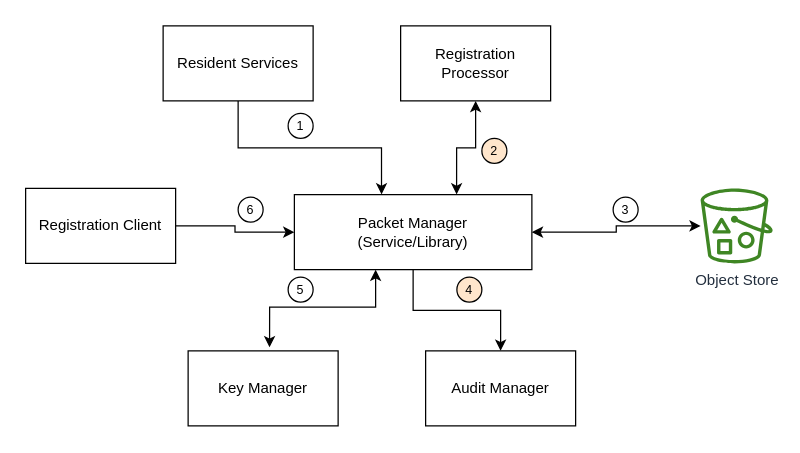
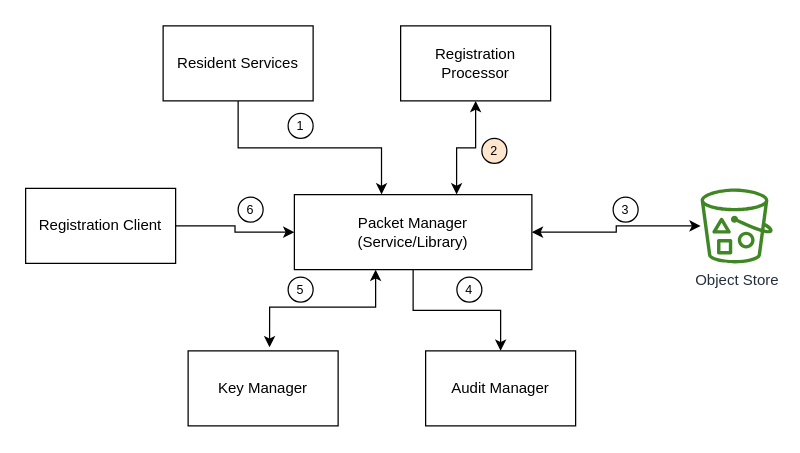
  <mxCell id="0" />
  <mxCell id="1" parent="0" />
  <mxCell id="2" style="edgeStyle=orthogonalEdgeStyle;rounded=0;orthogonalLoop=1;jettySize=auto;html=1;entryX=0.5;entryY=0;entryDx=0;entryDy=0;" edge="1" parent="1" source="5" target="12"><mxGeometry relative="1" as="geometry" /></mxCell>
  <mxCell id="3" style="edgeStyle=orthogonalEdgeStyle;rounded=0;orthogonalLoop=1;jettySize=auto;html=1;entryX=0.543;entryY=-0.047;entryDx=0;entryDy=0;entryPerimeter=0;startArrow=classic;startFill=1;" edge="1" parent="1" source="5" target="13"><mxGeometry relative="1" as="geometry"><Array as="points"><mxPoint x="300" y="245" /><mxPoint x="215" y="245" /></Array></mxGeometry></mxCell>
  <mxCell id="4" style="edgeStyle=orthogonalEdgeStyle;rounded=0;orthogonalLoop=1;jettySize=auto;html=1;exitX=1;exitY=0.5;exitDx=0;exitDy=0;startArrow=classic;startFill=1;" edge="1" parent="1" source="5" target="14"><mxGeometry relative="1" as="geometry" /></mxCell>
  <mxCell id="5" value="Packet Manager&lt;br&gt;(Service/Library)" style="rounded=0;whiteSpace=wrap;html=1;" vertex="1" parent="1"><mxGeometry x="235" y="155" width="190" height="60" as="geometry" /></mxCell>
  <mxCell id="6" style="edgeStyle=orthogonalEdgeStyle;rounded=0;orthogonalLoop=1;jettySize=auto;html=1;entryX=0.683;entryY=-0.003;entryDx=0;entryDy=0;entryPerimeter=0;startArrow=classic;startFill=1;" edge="1" parent="1" source="7" target="5"><mxGeometry relative="1" as="geometry" /></mxCell>
  <mxCell id="7" value="Registration Processor" style="rounded=0;whiteSpace=wrap;html=1;" vertex="1" parent="1"><mxGeometry x="320" y="20" width="120" height="60" as="geometry" /></mxCell>
  <mxCell id="8" style="edgeStyle=orthogonalEdgeStyle;rounded=0;orthogonalLoop=1;jettySize=auto;html=1;exitX=1;exitY=0.5;exitDx=0;exitDy=0;" edge="1" parent="1" source="9" target="5"><mxGeometry relative="1" as="geometry" /></mxCell>
  <mxCell id="9" value="Registration Client" style="rounded=0;whiteSpace=wrap;html=1;" vertex="1" parent="1"><mxGeometry x="20" y="150" width="120" height="60" as="geometry" /></mxCell>
  <mxCell id="10" style="edgeStyle=orthogonalEdgeStyle;rounded=0;orthogonalLoop=1;jettySize=auto;html=1;exitX=0.5;exitY=1;exitDx=0;exitDy=0;entryX=0.367;entryY=-0.003;entryDx=0;entryDy=0;entryPerimeter=0;" edge="1" parent="1" source="11" target="5"><mxGeometry relative="1" as="geometry" /></mxCell>
  <mxCell id="11" value="Resident Services" style="rounded=0;whiteSpace=wrap;html=1;" vertex="1" parent="1"><mxGeometry x="130" y="20" width="120" height="60" as="geometry" /></mxCell>
  <mxCell id="12" value="Audit Manager" style="rounded=0;whiteSpace=wrap;html=1;" vertex="1" parent="1"><mxGeometry x="340" y="280" width="120" height="60" as="geometry" /></mxCell>
  <mxCell id="13" value="Key Manager" style="rounded=0;whiteSpace=wrap;html=1;" vertex="1" parent="1"><mxGeometry x="150" y="280" width="120" height="60" as="geometry" /></mxCell>
  <mxCell id="14" value="Object Store" style="sketch=0;outlineConnect=0;fontColor=#232F3E;gradientColor=none;fillColor=#3F8624;strokeColor=none;dashed=0;verticalLabelPosition=bottom;verticalAlign=top;align=center;html=1;fontSize=12;fontStyle=0;aspect=fixed;pointerEvents=1;shape=mxgraph.aws4.bucket_with_objects;" vertex="1" parent="1"><mxGeometry x="560" y="150" width="57.69" height="60" as="geometry" /></mxCell>
  <mxCell id="15" value="&lt;font style=&quot;font-size: 10px&quot;&gt;1&lt;/font&gt;" style="ellipse;whiteSpace=wrap;html=1;aspect=fixed;" vertex="1" parent="1"><mxGeometry x="230" y="90" width="20" height="20" as="geometry" /></mxCell>
  <mxCell id="16" value="&lt;font style=&quot;font-size: 10px&quot;&gt;2&lt;/font&gt;" style="ellipse;whiteSpace=wrap;html=1;aspect=fixed;fillColor=#ffe6cc;" vertex="1" parent="1"><mxGeometry x="385" y="110" width="20" height="20" as="geometry" /></mxCell>
  <mxCell id="17" value="&lt;font style=&quot;font-size: 10px&quot;&gt;3&lt;/font&gt;" style="ellipse;whiteSpace=wrap;html=1;aspect=fixed;" vertex="1" parent="1"><mxGeometry x="490" y="157" width="20" height="20" as="geometry" /></mxCell>
- <mxCell id="18" value="&lt;font style=&quot;font-size: 10px&quot;&gt;4&lt;/font&gt;" style="ellipse;whiteSpace=wrap;html=1;aspect=fixed;fillColor=#ffe6cc;" vertex="1" parent="1"><mxGeometry x="365" y="221" width="20" height="20" as="geometry" /></mxCell>
+ <mxCell id="18" value="&lt;font style=&quot;font-size: 10px&quot;&gt;4&lt;/font&gt;" style="ellipse;whiteSpace=wrap;html=1;aspect=fixed;" vertex="1" parent="1"><mxGeometry x="365" y="221" width="20" height="20" as="geometry" /></mxCell>
  <mxCell id="19" value="&lt;font style=&quot;font-size: 10px&quot;&gt;5&lt;/font&gt;" style="ellipse;whiteSpace=wrap;html=1;aspect=fixed;" vertex="1" parent="1"><mxGeometry x="230" y="221" width="20" height="20" as="geometry" /></mxCell>
  <mxCell id="20" value="&lt;font style=&quot;font-size: 10px&quot;&gt;6&lt;/font&gt;" style="ellipse;whiteSpace=wrap;html=1;aspect=fixed;" vertex="1" parent="1"><mxGeometry x="190" y="157" width="20" height="20" as="geometry" /></mxCell>
